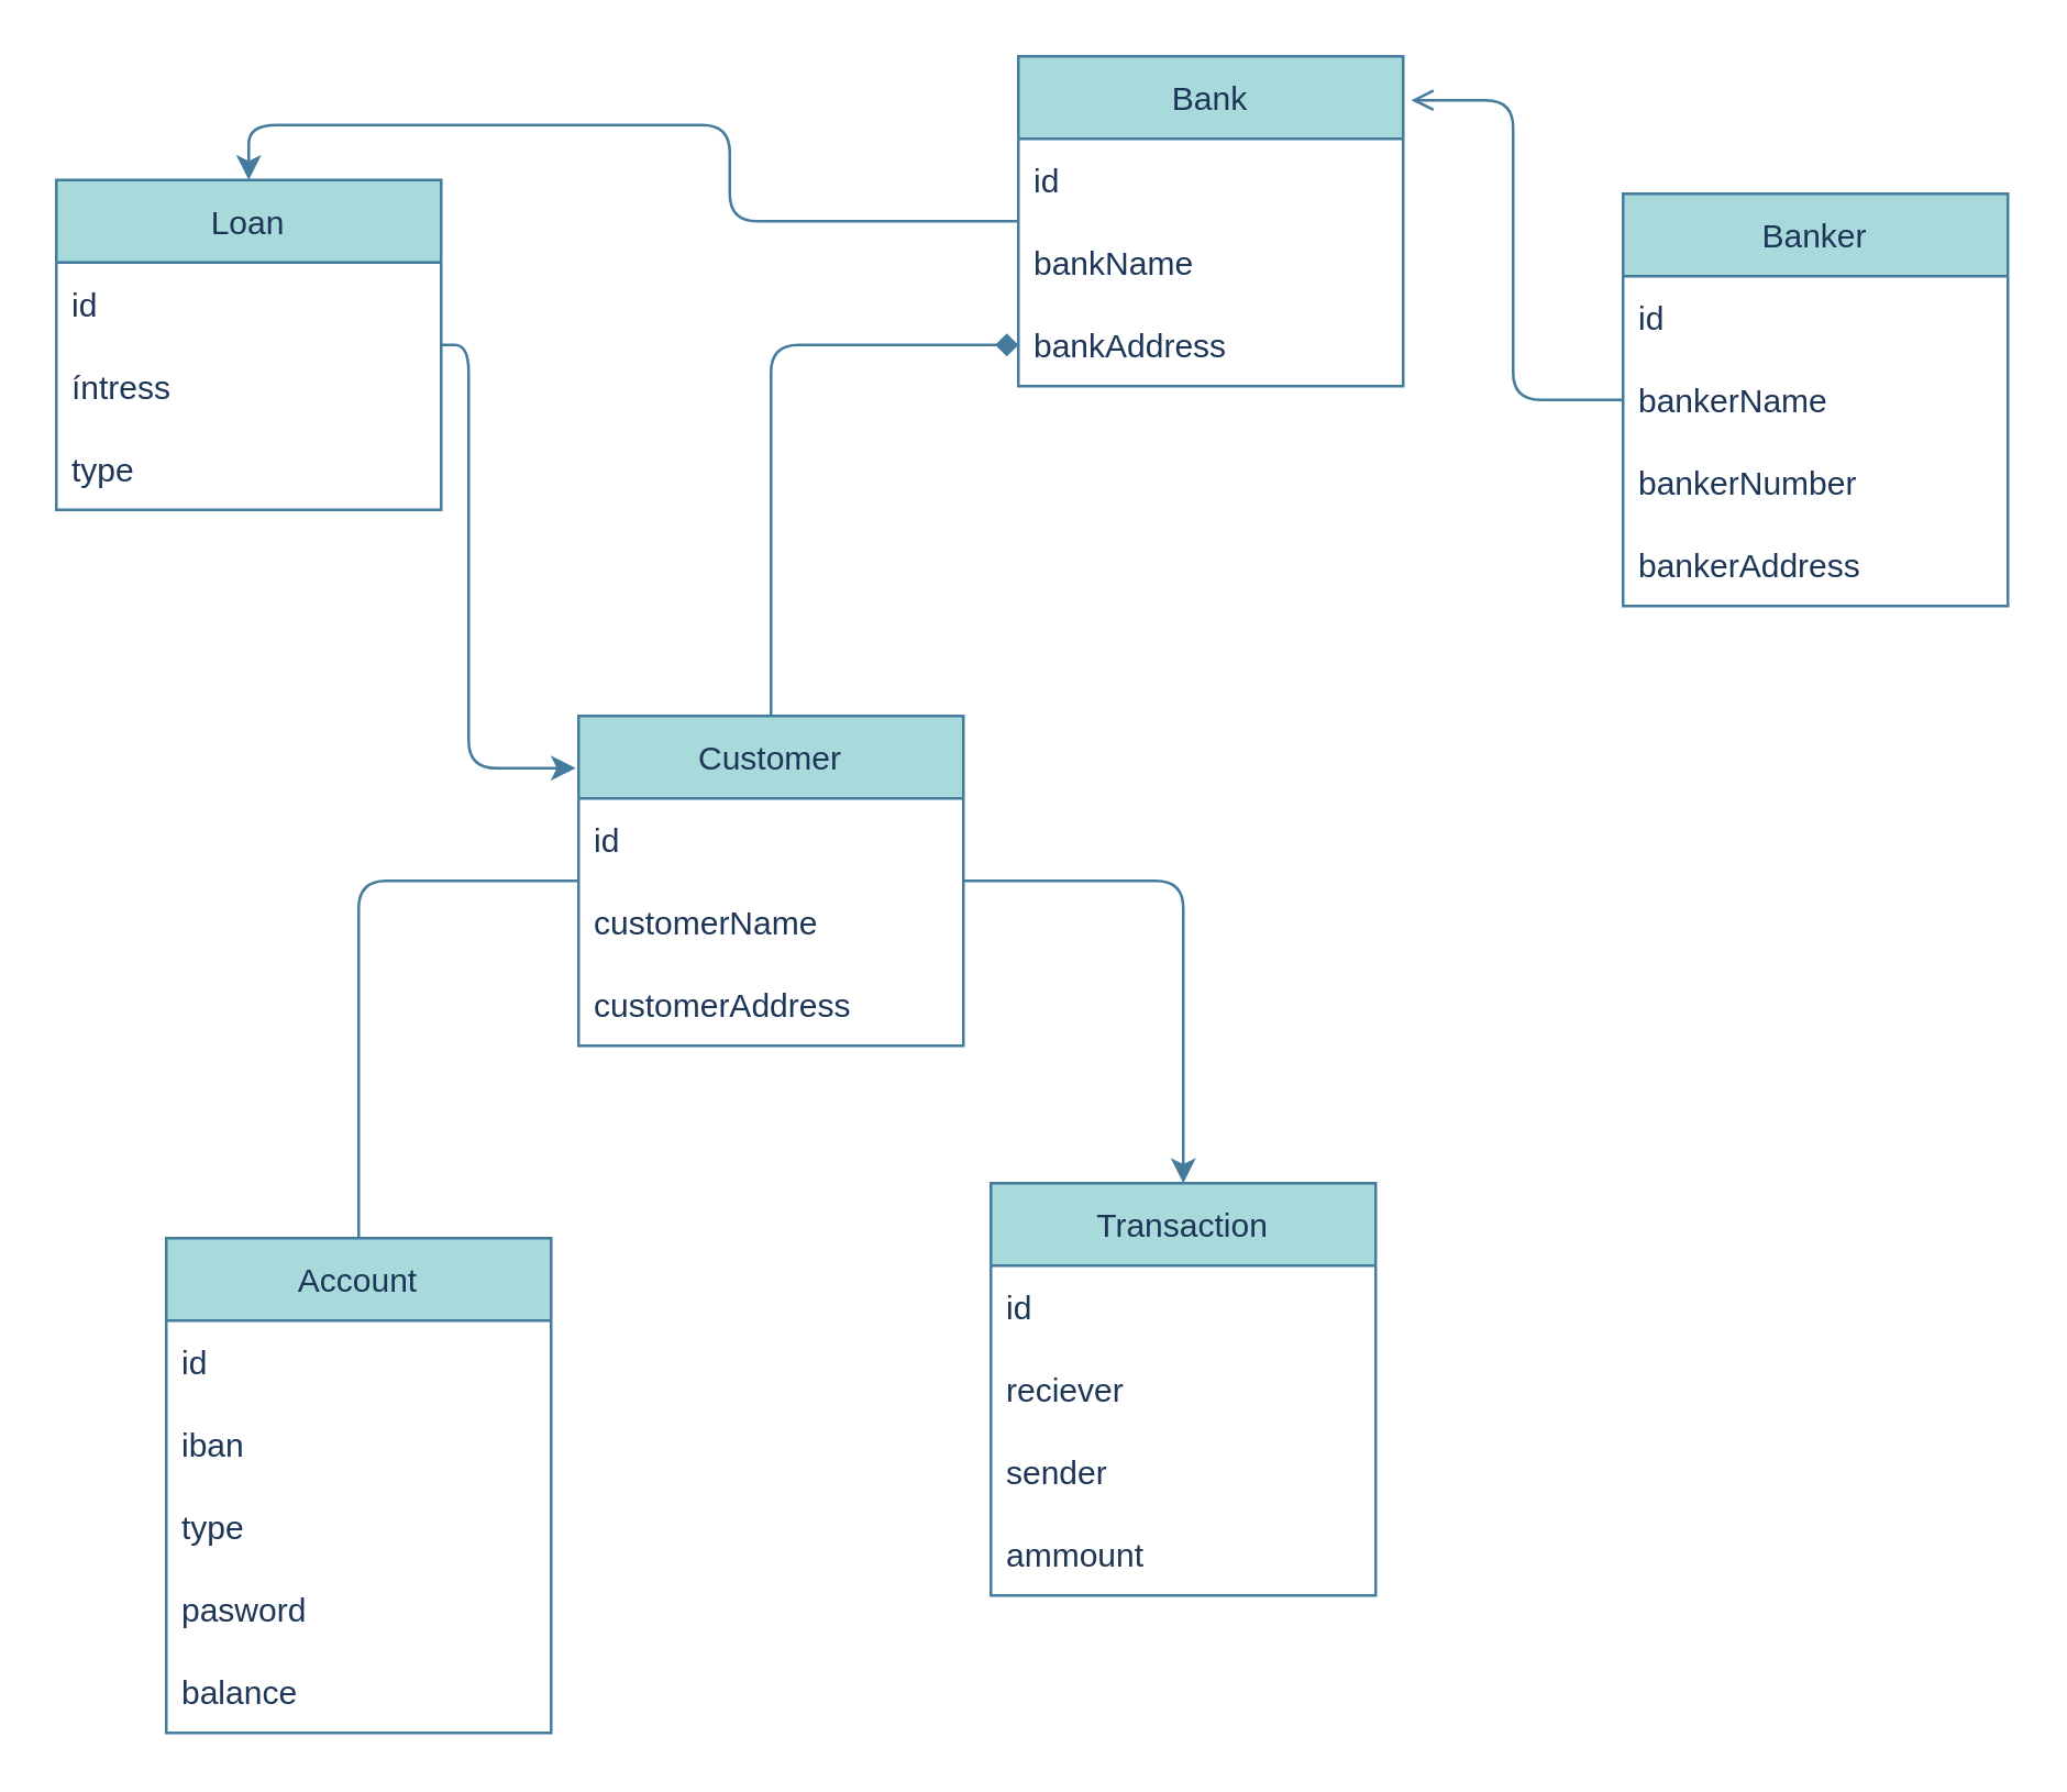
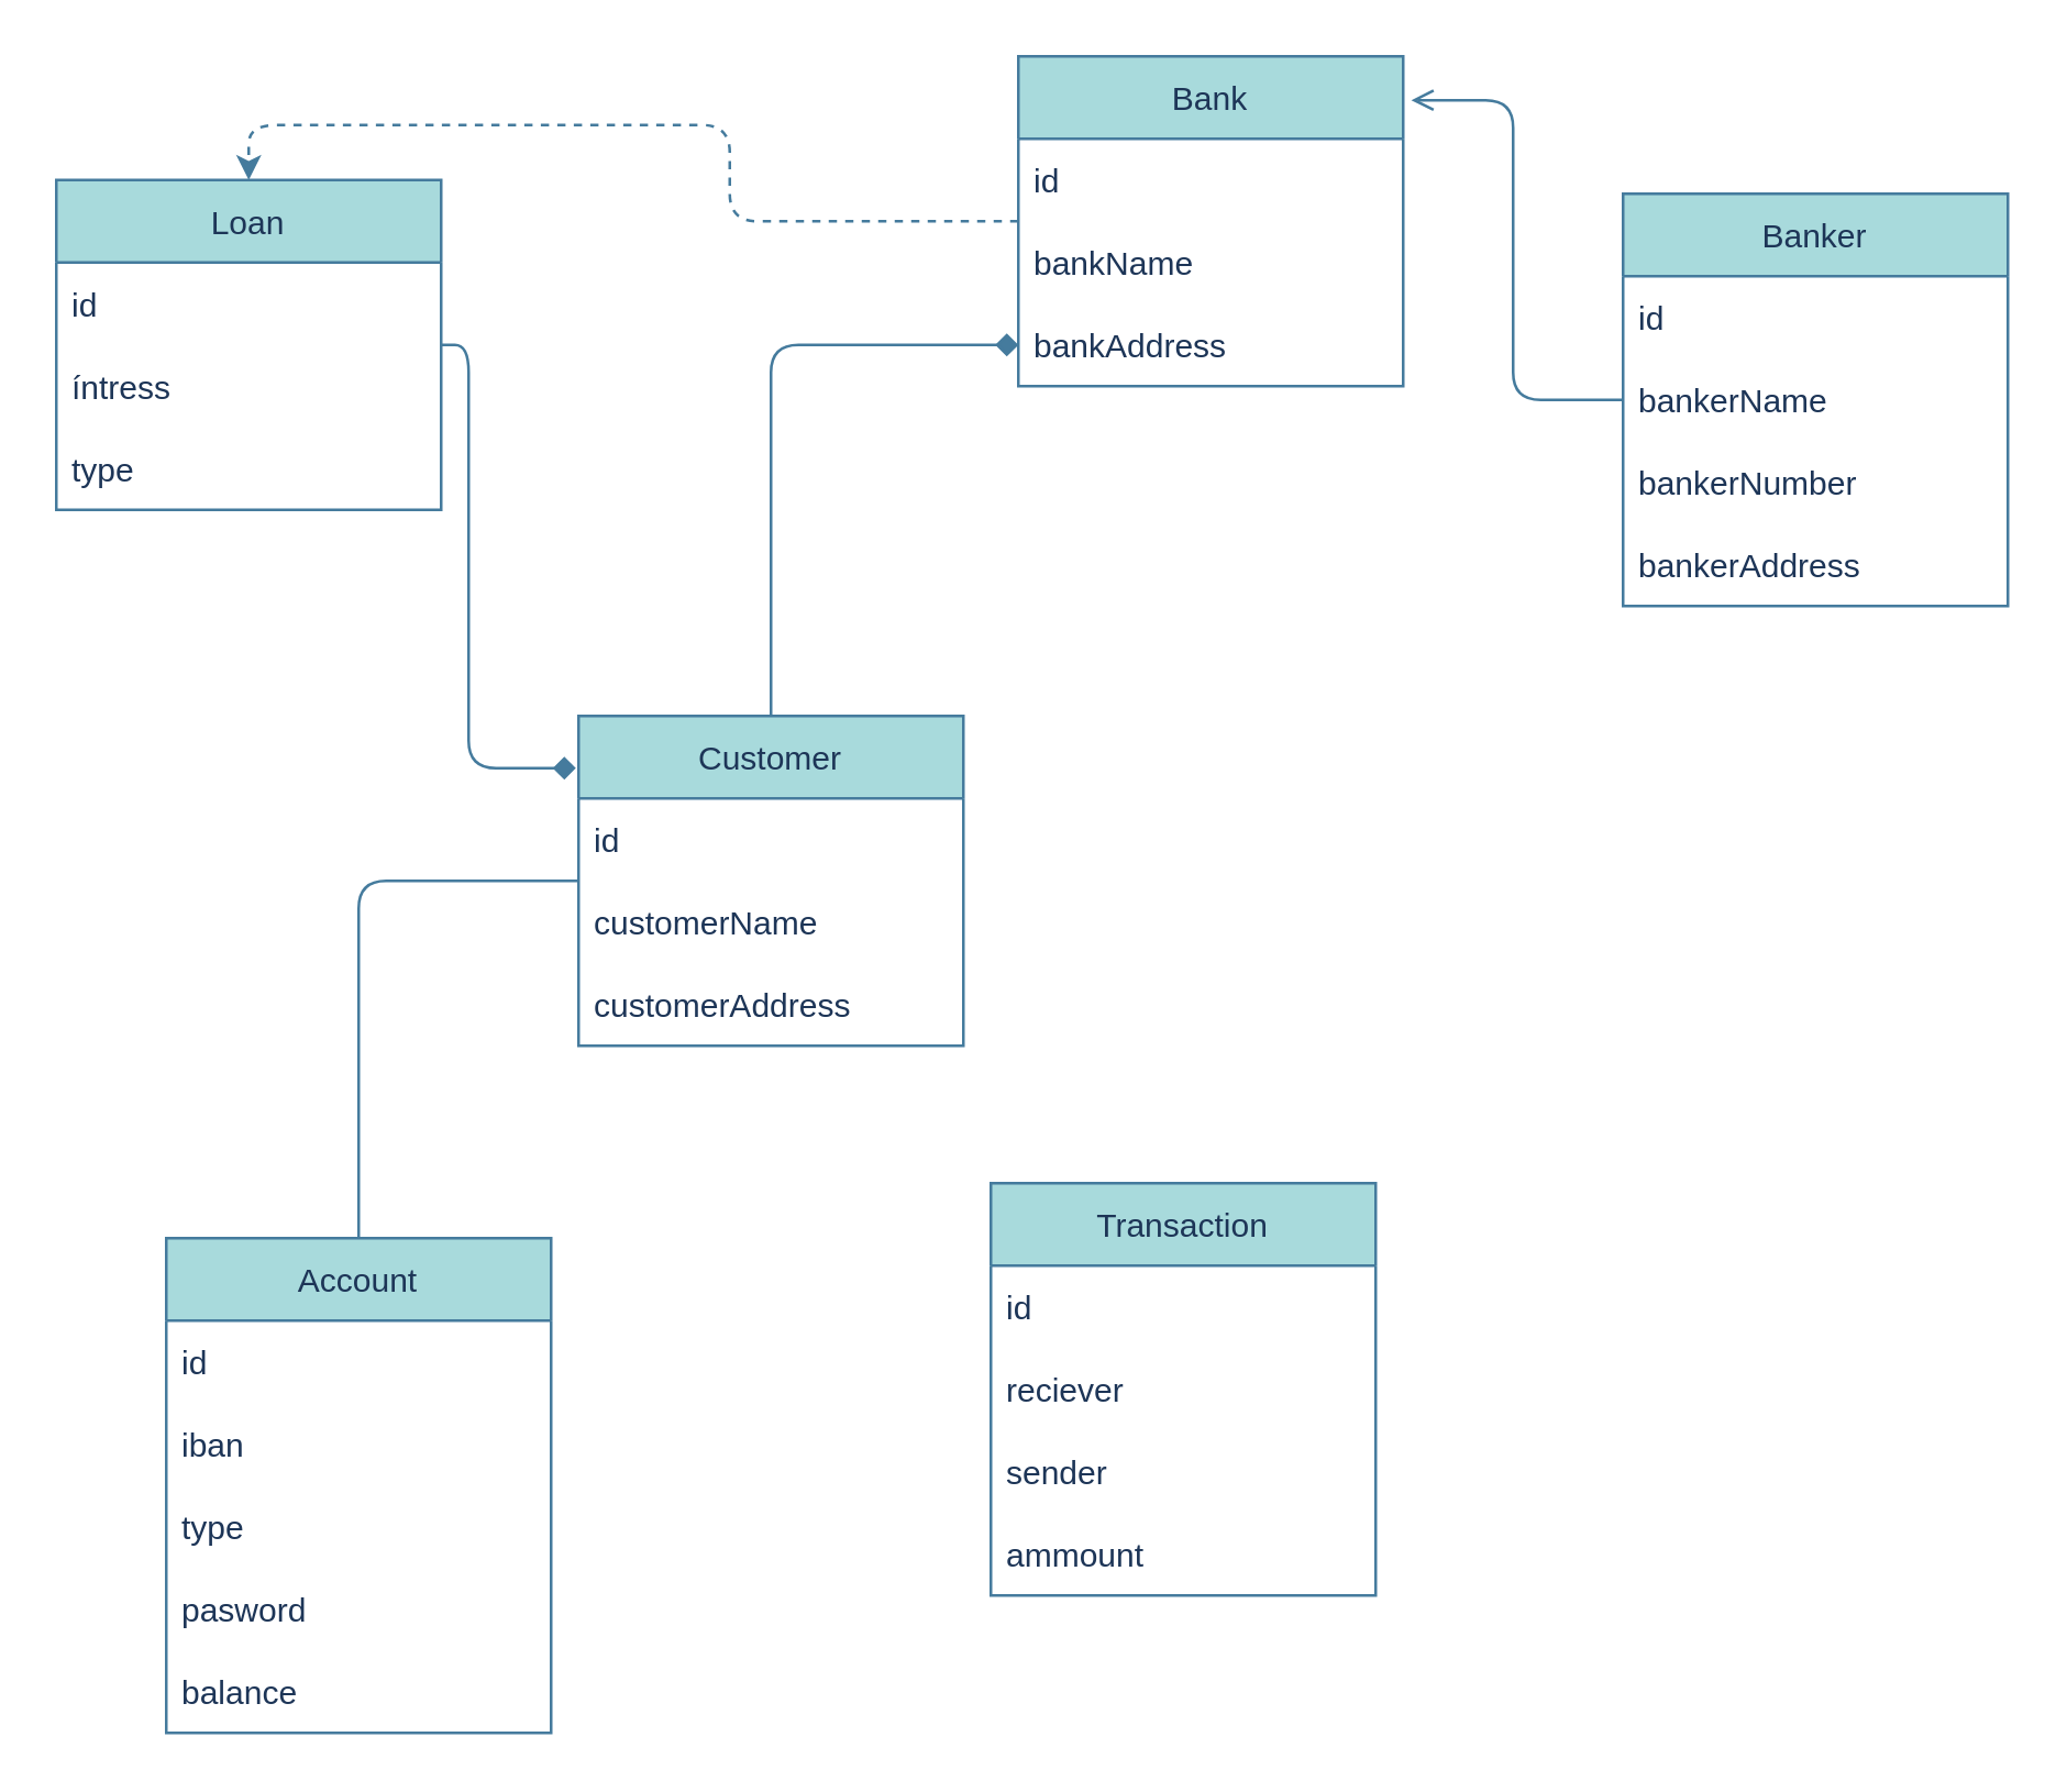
  <mxCell id="0" />
  <mxCell id="1" parent="0" />
- <mxCell id="2" style="edgeStyle=orthogonalEdgeStyle;curved=0;rounded=1;sketch=0;orthogonalLoop=1;jettySize=auto;html=1;entryX=0.5;entryY=0;entryDx=0;entryDy=0;fontColor=#1D3557;strokeColor=#457B9D;fillColor=#A8DADC;" edge="1" parent="1" source="3" target="21"><mxGeometry relative="1" as="geometry" /></mxCell>
+ <mxCell id="2" style="edgeStyle=orthogonalEdgeStyle;curved=0;rounded=1;sketch=0;orthogonalLoop=1;jettySize=auto;html=1;entryX=0.5;entryY=0;entryDx=0;entryDy=0;fontColor=#1D3557;strokeColor=#457B9D;fillColor=#A8DADC;dashed=1;" edge="1" parent="1" source="3" target="21"><mxGeometry relative="1" as="geometry" /></mxCell>
  <mxCell id="3" value="Bank" style="swimlane;fontStyle=0;childLayout=stackLayout;horizontal=1;startSize=30;horizontalStack=0;resizeParent=1;resizeParentMax=0;resizeLast=0;collapsible=1;marginBottom=0;rounded=0;sketch=0;fontColor=#1D3557;strokeColor=#457B9D;fillColor=#A8DADC;" vertex="1" parent="1"><mxGeometry x="370" y="20" width="140" height="120" as="geometry" /></mxCell>
  <mxCell id="4" value="id" style="text;strokeColor=none;fillColor=none;align=left;verticalAlign=middle;spacingLeft=4;spacingRight=4;overflow=hidden;points=[[0,0.5],[1,0.5]];portConstraint=eastwest;rotatable=0;rounded=0;sketch=0;fontColor=#1D3557;" vertex="1" parent="3"><mxGeometry y="30" width="140" height="30" as="geometry" /></mxCell>
  <mxCell id="5" value="bankName" style="text;strokeColor=none;fillColor=none;align=left;verticalAlign=middle;spacingLeft=4;spacingRight=4;overflow=hidden;points=[[0,0.5],[1,0.5]];portConstraint=eastwest;rotatable=0;rounded=0;sketch=0;fontColor=#1D3557;" vertex="1" parent="3"><mxGeometry y="60" width="140" height="30" as="geometry" /></mxCell>
  <mxCell id="6" value="bankAddress" style="text;strokeColor=none;fillColor=none;align=left;verticalAlign=middle;spacingLeft=4;spacingRight=4;overflow=hidden;points=[[0,0.5],[1,0.5]];portConstraint=eastwest;rotatable=0;rounded=0;sketch=0;fontColor=#1D3557;" vertex="1" parent="3"><mxGeometry y="90" width="140" height="30" as="geometry" /></mxCell>
  <mxCell id="7" style="edgeStyle=orthogonalEdgeStyle;curved=0;rounded=1;sketch=0;orthogonalLoop=1;jettySize=auto;html=1;entryX=1.021;entryY=0.133;entryDx=0;entryDy=0;entryPerimeter=0;fontColor=#1D3557;strokeColor=#457B9D;fillColor=#A8DADC;endArrow=open;" edge="1" parent="1" source="8" target="3"><mxGeometry relative="1" as="geometry" /></mxCell>
  <mxCell id="8" value="Banker" style="swimlane;fontStyle=0;childLayout=stackLayout;horizontal=1;startSize=30;horizontalStack=0;resizeParent=1;resizeParentMax=0;resizeLast=0;collapsible=1;marginBottom=0;rounded=0;sketch=0;fontColor=#1D3557;strokeColor=#457B9D;fillColor=#A8DADC;" vertex="1" parent="1"><mxGeometry x="590" y="70" width="140" height="150" as="geometry" /></mxCell>
  <mxCell id="9" value="id" style="text;strokeColor=none;fillColor=none;align=left;verticalAlign=middle;spacingLeft=4;spacingRight=4;overflow=hidden;points=[[0,0.5],[1,0.5]];portConstraint=eastwest;rotatable=0;rounded=0;sketch=0;fontColor=#1D3557;" vertex="1" parent="8"><mxGeometry y="30" width="140" height="30" as="geometry" /></mxCell>
  <mxCell id="10" value="bankerName" style="text;strokeColor=none;fillColor=none;align=left;verticalAlign=middle;spacingLeft=4;spacingRight=4;overflow=hidden;points=[[0,0.5],[1,0.5]];portConstraint=eastwest;rotatable=0;rounded=0;sketch=0;fontColor=#1D3557;" vertex="1" parent="8"><mxGeometry y="60" width="140" height="30" as="geometry" /></mxCell>
  <mxCell id="11" value="bankerNumber" style="text;strokeColor=none;fillColor=none;align=left;verticalAlign=middle;spacingLeft=4;spacingRight=4;overflow=hidden;points=[[0,0.5],[1,0.5]];portConstraint=eastwest;rotatable=0;rounded=0;sketch=0;fontColor=#1D3557;" vertex="1" parent="8"><mxGeometry y="90" width="140" height="30" as="geometry" /></mxCell>
  <mxCell id="12" value="bankerAddress" style="text;strokeColor=none;fillColor=none;align=left;verticalAlign=middle;spacingLeft=4;spacingRight=4;overflow=hidden;points=[[0,0.5],[1,0.5]];portConstraint=eastwest;rotatable=0;rounded=0;sketch=0;fontColor=#1D3557;" vertex="1" parent="8"><mxGeometry y="120" width="140" height="30" as="geometry" /></mxCell>
  <mxCell id="13" style="edgeStyle=orthogonalEdgeStyle;curved=0;rounded=1;sketch=0;orthogonalLoop=1;jettySize=auto;html=1;entryX=0;entryY=0.5;entryDx=0;entryDy=0;fontColor=#1D3557;strokeColor=#457B9D;fillColor=#A8DADC;endArrow=diamond;" edge="1" parent="1" source="16" target="6"><mxGeometry relative="1" as="geometry" /></mxCell>
- <mxCell id="14" style="edgeStyle=orthogonalEdgeStyle;curved=0;rounded=1;sketch=0;orthogonalLoop=1;jettySize=auto;html=1;fontColor=#1D3557;strokeColor=#457B9D;fillColor=#A8DADC;" edge="1" parent="1" source="16" target="31"><mxGeometry relative="1" as="geometry" /></mxCell>
  <mxCell id="15" style="edgeStyle=orthogonalEdgeStyle;curved=0;rounded=1;sketch=0;orthogonalLoop=1;jettySize=auto;html=1;entryX=0.5;entryY=0;entryDx=0;entryDy=0;fontColor=#1D3557;strokeColor=#457B9D;fillColor=#A8DADC;endArrow=none;" edge="1" parent="1" source="16" target="25"><mxGeometry relative="1" as="geometry" /></mxCell>
  <mxCell id="16" value="Customer" style="swimlane;fontStyle=0;childLayout=stackLayout;horizontal=1;startSize=30;horizontalStack=0;resizeParent=1;resizeParentMax=0;resizeLast=0;collapsible=1;marginBottom=0;rounded=0;sketch=0;fontColor=#1D3557;strokeColor=#457B9D;fillColor=#A8DADC;" vertex="1" parent="1"><mxGeometry x="210" y="260" width="140" height="120" as="geometry" /></mxCell>
  <mxCell id="17" value="id" style="text;strokeColor=none;fillColor=none;align=left;verticalAlign=middle;spacingLeft=4;spacingRight=4;overflow=hidden;points=[[0,0.5],[1,0.5]];portConstraint=eastwest;rotatable=0;rounded=0;sketch=0;fontColor=#1D3557;" vertex="1" parent="16"><mxGeometry y="30" width="140" height="30" as="geometry" /></mxCell>
  <mxCell id="18" value="customerName" style="text;strokeColor=none;fillColor=none;align=left;verticalAlign=middle;spacingLeft=4;spacingRight=4;overflow=hidden;points=[[0,0.5],[1,0.5]];portConstraint=eastwest;rotatable=0;rounded=0;sketch=0;fontColor=#1D3557;" vertex="1" parent="16"><mxGeometry y="60" width="140" height="30" as="geometry" /></mxCell>
  <mxCell id="19" value="customerAddress" style="text;strokeColor=none;fillColor=none;align=left;verticalAlign=middle;spacingLeft=4;spacingRight=4;overflow=hidden;points=[[0,0.5],[1,0.5]];portConstraint=eastwest;rotatable=0;rounded=0;sketch=0;fontColor=#1D3557;" vertex="1" parent="16"><mxGeometry y="90" width="140" height="30" as="geometry" /></mxCell>
- <mxCell id="20" style="edgeStyle=orthogonalEdgeStyle;curved=0;rounded=1;sketch=0;orthogonalLoop=1;jettySize=auto;html=1;entryX=-0.007;entryY=0.158;entryDx=0;entryDy=0;entryPerimeter=0;fontColor=#1D3557;strokeColor=#457B9D;fillColor=#A8DADC;" edge="1" parent="1" source="21" target="16"><mxGeometry relative="1" as="geometry"><Array as="points"><mxPoint x="170" y="125" /><mxPoint x="170" y="279" /></Array></mxGeometry></mxCell>
+ <mxCell id="20" style="edgeStyle=orthogonalEdgeStyle;curved=0;rounded=1;sketch=0;orthogonalLoop=1;jettySize=auto;html=1;entryX=-0.007;entryY=0.158;entryDx=0;entryDy=0;entryPerimeter=0;fontColor=#1D3557;strokeColor=#457B9D;fillColor=#A8DADC;endArrow=diamond;" edge="1" parent="1" source="21" target="16"><mxGeometry relative="1" as="geometry"><Array as="points"><mxPoint x="170" y="125" /><mxPoint x="170" y="279" /></Array></mxGeometry></mxCell>
  <mxCell id="21" value="Loan" style="swimlane;fontStyle=0;childLayout=stackLayout;horizontal=1;startSize=30;horizontalStack=0;resizeParent=1;resizeParentMax=0;resizeLast=0;collapsible=1;marginBottom=0;rounded=0;sketch=0;fontColor=#1D3557;strokeColor=#457B9D;fillColor=#A8DADC;" vertex="1" parent="1"><mxGeometry x="20" y="65" width="140" height="120" as="geometry" /></mxCell>
  <mxCell id="22" value="id" style="text;strokeColor=none;fillColor=none;align=left;verticalAlign=middle;spacingLeft=4;spacingRight=4;overflow=hidden;points=[[0,0.5],[1,0.5]];portConstraint=eastwest;rotatable=0;rounded=0;sketch=0;fontColor=#1D3557;" vertex="1" parent="21"><mxGeometry y="30" width="140" height="30" as="geometry" /></mxCell>
  <mxCell id="23" value="íntress" style="text;strokeColor=none;fillColor=none;align=left;verticalAlign=middle;spacingLeft=4;spacingRight=4;overflow=hidden;points=[[0,0.5],[1,0.5]];portConstraint=eastwest;rotatable=0;rounded=0;sketch=0;fontColor=#1D3557;" vertex="1" parent="21"><mxGeometry y="60" width="140" height="30" as="geometry" /></mxCell>
  <mxCell id="24" value="type" style="text;strokeColor=none;fillColor=none;align=left;verticalAlign=middle;spacingLeft=4;spacingRight=4;overflow=hidden;points=[[0,0.5],[1,0.5]];portConstraint=eastwest;rotatable=0;rounded=0;sketch=0;fontColor=#1D3557;" vertex="1" parent="21"><mxGeometry y="90" width="140" height="30" as="geometry" /></mxCell>
  <mxCell id="25" value="Account" style="swimlane;fontStyle=0;childLayout=stackLayout;horizontal=1;startSize=30;horizontalStack=0;resizeParent=1;resizeParentMax=0;resizeLast=0;collapsible=1;marginBottom=0;rounded=0;sketch=0;fontColor=#1D3557;strokeColor=#457B9D;fillColor=#A8DADC;" vertex="1" parent="1"><mxGeometry x="60" y="450" width="140" height="180" as="geometry" /></mxCell>
  <mxCell id="26" value="id" style="text;strokeColor=none;fillColor=none;align=left;verticalAlign=middle;spacingLeft=4;spacingRight=4;overflow=hidden;points=[[0,0.5],[1,0.5]];portConstraint=eastwest;rotatable=0;rounded=0;sketch=0;fontColor=#1D3557;" vertex="1" parent="25"><mxGeometry y="30" width="140" height="30" as="geometry" /></mxCell>
  <mxCell id="27" value="iban" style="text;strokeColor=none;fillColor=none;align=left;verticalAlign=middle;spacingLeft=4;spacingRight=4;overflow=hidden;points=[[0,0.5],[1,0.5]];portConstraint=eastwest;rotatable=0;rounded=0;sketch=0;fontColor=#1D3557;" vertex="1" parent="25"><mxGeometry y="60" width="140" height="30" as="geometry" /></mxCell>
  <mxCell id="28" value="type" style="text;strokeColor=none;fillColor=none;align=left;verticalAlign=middle;spacingLeft=4;spacingRight=4;overflow=hidden;points=[[0,0.5],[1,0.5]];portConstraint=eastwest;rotatable=0;rounded=0;sketch=0;fontColor=#1D3557;" vertex="1" parent="25"><mxGeometry y="90" width="140" height="30" as="geometry" /></mxCell>
  <mxCell id="29" value="pasword" style="text;strokeColor=none;fillColor=none;align=left;verticalAlign=middle;spacingLeft=4;spacingRight=4;overflow=hidden;points=[[0,0.5],[1,0.5]];portConstraint=eastwest;rotatable=0;rounded=0;sketch=0;fontColor=#1D3557;" vertex="1" parent="25"><mxGeometry y="120" width="140" height="30" as="geometry" /></mxCell>
  <mxCell id="30" value="balance" style="text;strokeColor=none;fillColor=none;align=left;verticalAlign=middle;spacingLeft=4;spacingRight=4;overflow=hidden;points=[[0,0.5],[1,0.5]];portConstraint=eastwest;rotatable=0;rounded=0;sketch=0;fontColor=#1D3557;" vertex="1" parent="25"><mxGeometry y="150" width="140" height="30" as="geometry" /></mxCell>
  <mxCell id="31" value="Transaction" style="swimlane;fontStyle=0;childLayout=stackLayout;horizontal=1;startSize=30;horizontalStack=0;resizeParent=1;resizeParentMax=0;resizeLast=0;collapsible=1;marginBottom=0;rounded=0;sketch=0;fontColor=#1D3557;strokeColor=#457B9D;fillColor=#A8DADC;" vertex="1" parent="1"><mxGeometry x="360" y="430" width="140" height="150" as="geometry" /></mxCell>
  <mxCell id="32" value="id" style="text;strokeColor=none;fillColor=none;align=left;verticalAlign=middle;spacingLeft=4;spacingRight=4;overflow=hidden;points=[[0,0.5],[1,0.5]];portConstraint=eastwest;rotatable=0;rounded=0;sketch=0;fontColor=#1D3557;" vertex="1" parent="31"><mxGeometry y="30" width="140" height="30" as="geometry" /></mxCell>
  <mxCell id="33" value="reciever" style="text;strokeColor=none;fillColor=none;align=left;verticalAlign=middle;spacingLeft=4;spacingRight=4;overflow=hidden;points=[[0,0.5],[1,0.5]];portConstraint=eastwest;rotatable=0;rounded=0;sketch=0;fontColor=#1D3557;" vertex="1" parent="31"><mxGeometry y="60" width="140" height="30" as="geometry" /></mxCell>
  <mxCell id="34" value="sender" style="text;strokeColor=none;fillColor=none;align=left;verticalAlign=middle;spacingLeft=4;spacingRight=4;overflow=hidden;points=[[0,0.5],[1,0.5]];portConstraint=eastwest;rotatable=0;rounded=0;sketch=0;fontColor=#1D3557;" vertex="1" parent="31"><mxGeometry y="90" width="140" height="30" as="geometry" /></mxCell>
  <mxCell id="35" value="ammount" style="text;strokeColor=none;fillColor=none;align=left;verticalAlign=middle;spacingLeft=4;spacingRight=4;overflow=hidden;points=[[0,0.5],[1,0.5]];portConstraint=eastwest;rotatable=0;rounded=0;sketch=0;fontColor=#1D3557;" vertex="1" parent="31"><mxGeometry y="120" width="140" height="30" as="geometry" /></mxCell>
